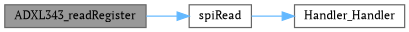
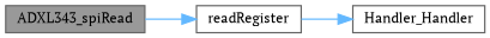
  digraph {
    fontname="PT Serif"
    rankdir=LR
    node [color=grey40 fillcolor=white fontname="PT Serif" fontsize=10 shape=box style=filled]
    edge [color=steelblue1 fontname="PT Serif" fontsize=10 labelfontname=Helvetica labelfontsize=10 style=solid]
-   n1 [color=gray40 fillcolor=grey60 fontcolor=black height=0.2 label=ADXL343_readRegister width=0.4]
-   n2 [height=0.2 label=spiRead width=0.4]
+   n1 [color=gray40 fillcolor=grey60 fontcolor=black height=0.2 label=ADXL343_spiRead width=0.4]
+   n2 [height=0.2 label=readRegister width=0.4]
    n3 [height=0.2 label=Handler_Handler width=0.4]
    n1 -> n2
    n2 -> n3
  }
